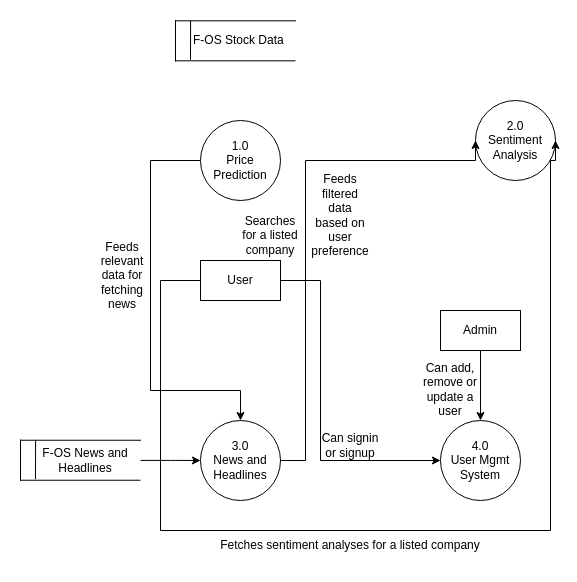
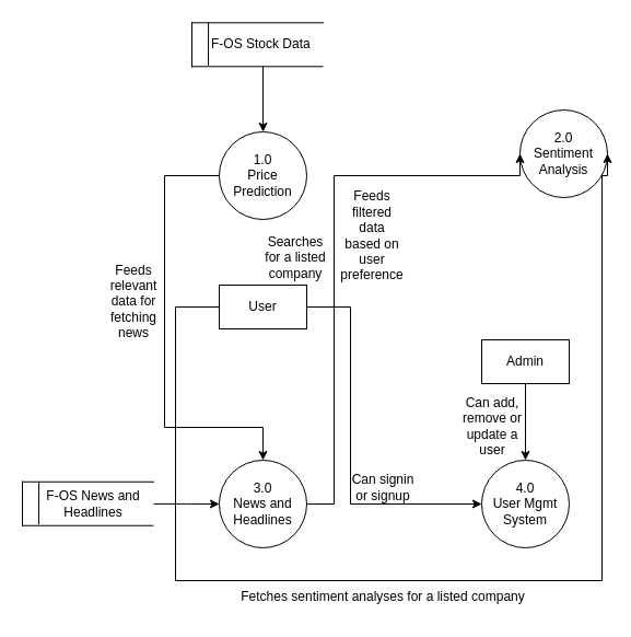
  <mxCell id="0" />
  <mxCell id="1" parent="0" />
  <mxCell id="2" style="edgeStyle=orthogonalEdgeStyle;rounded=0;orthogonalLoop=1;jettySize=auto;html=1;" parent="1" source="3" target="6" edge="1"><mxGeometry relative="1" as="geometry"><Array as="points"><mxPoint x="150" y="160" /><mxPoint x="150" y="390" /></Array></mxGeometry></mxCell>
  <mxCell id="3" value="1.0&lt;br&gt;Price Prediction" style="ellipse;whiteSpace=wrap;html=1;aspect=fixed;" parent="1" vertex="1"><mxGeometry x="200" y="120" width="80" height="80" as="geometry" /></mxCell>
  <mxCell id="4" value="2.0&lt;br&gt;Sentiment Analysis" style="ellipse;whiteSpace=wrap;html=1;aspect=fixed;" parent="1" vertex="1"><mxGeometry x="475" y="100" width="80" height="80" as="geometry" /></mxCell>
  <mxCell id="5" style="edgeStyle=orthogonalEdgeStyle;rounded=0;orthogonalLoop=1;jettySize=auto;html=1;entryX=0;entryY=0.5;entryDx=0;entryDy=0;" parent="1" target="4" edge="1"><mxGeometry relative="1" as="geometry"><mxPoint x="240.001" y="480" as="sourcePoint" /><mxPoint x="400" y="160" as="targetPoint" /><Array as="points"><mxPoint x="240" y="460" /><mxPoint x="305" y="460" /><mxPoint x="305" y="160" /></Array></mxGeometry></mxCell>
  <mxCell id="6" value="3.0&lt;br&gt;News and Headlines" style="ellipse;whiteSpace=wrap;html=1;aspect=fixed;" parent="1" vertex="1"><mxGeometry x="200" y="420" width="80" height="80" as="geometry" /></mxCell>
  <mxCell id="7" style="edgeStyle=orthogonalEdgeStyle;rounded=0;orthogonalLoop=1;jettySize=auto;html=1;entryX=1;entryY=0.5;entryDx=0;entryDy=0;" parent="1" source="9" target="4" edge="1"><mxGeometry relative="1" as="geometry"><Array as="points"><mxPoint x="160" y="280" /><mxPoint x="160" y="530" /><mxPoint x="550" y="530" /><mxPoint x="550" y="160" /></Array></mxGeometry></mxCell>
  <mxCell id="8" style="edgeStyle=orthogonalEdgeStyle;rounded=0;orthogonalLoop=1;jettySize=auto;html=1;entryX=0;entryY=0.5;entryDx=0;entryDy=0;" parent="1" source="9" target="18" edge="1"><mxGeometry relative="1" as="geometry"><Array as="points"><mxPoint x="320" y="280" /><mxPoint x="320" y="460" /></Array></mxGeometry></mxCell>
  <mxCell id="9" value="User" style="rounded=0;whiteSpace=wrap;html=1;" parent="1" vertex="1"><mxGeometry x="200" y="260" width="80" height="40" as="geometry" /></mxCell>
  <mxCell id="10" style="edgeStyle=orthogonalEdgeStyle;rounded=0;orthogonalLoop=1;jettySize=auto;html=1;" parent="1" source="11" target="18" edge="1"><mxGeometry relative="1" as="geometry" /></mxCell>
  <mxCell id="11" value="Admin" style="rounded=0;whiteSpace=wrap;html=1;" parent="1" vertex="1"><mxGeometry x="440" y="310" width="80" height="40" as="geometry" /></mxCell>
  <mxCell id="12" value="" style="shape=partialRectangle;whiteSpace=wrap;html=1;right=0;top=0;bottom=0;fillColor=none;routingCenterX=-0.5;" parent="1" vertex="1"><mxGeometry x="175" y="20.32" width="120" height="40" as="geometry" /></mxCell>
  <mxCell id="13" value="" style="shape=partialRectangle;whiteSpace=wrap;html=1;bottom=0;right=0;fillColor=none;" parent="1" vertex="1"><mxGeometry x="175" y="20.32" width="120" height="40" as="geometry" /></mxCell>
  <mxCell id="14" value="" style="endArrow=none;html=1;rounded=0;exitX=0;exitY=1;exitDx=0;exitDy=0;entryX=1;entryY=1;entryDx=0;entryDy=0;" parent="1" source="13" target="13" edge="1"><mxGeometry width="50" height="50" relative="1" as="geometry"><mxPoint x="455" y="10.32" as="sourcePoint" /><mxPoint x="505" y="-39.68" as="targetPoint" /></mxGeometry></mxCell>
  <mxCell id="15" value="" style="endArrow=none;html=1;rounded=0;exitX=0.126;exitY=0.042;exitDx=0;exitDy=0;exitPerimeter=0;" parent="1" edge="1"><mxGeometry width="50" height="50" relative="1" as="geometry"><mxPoint x="190.12" y="20" as="sourcePoint" /><mxPoint x="190" y="59.32" as="targetPoint" /></mxGeometry></mxCell>
+ <mxCell id="16" style="edgeStyle=orthogonalEdgeStyle;rounded=0;orthogonalLoop=1;jettySize=auto;html=1;" parent="1" source="17" target="3" edge="1"><mxGeometry relative="1" as="geometry" /></mxCell>
  <mxCell id="17" value="F-OS Stock Data&amp;nbsp;" style="text;html=1;strokeColor=none;fillColor=none;align=center;verticalAlign=middle;whiteSpace=wrap;rounded=0;" parent="1" vertex="1"><mxGeometry x="185" y="20.32" width="110" height="40" as="geometry" /></mxCell>
  <mxCell id="18" value="4.0&lt;br&gt;User Mgmt System" style="ellipse;whiteSpace=wrap;html=1;aspect=fixed;" parent="1" vertex="1"><mxGeometry x="440" y="420" width="80" height="80" as="geometry" /></mxCell>
  <mxCell id="19" value="Searches for a listed company" style="text;html=1;strokeColor=none;fillColor=none;align=center;verticalAlign=middle;whiteSpace=wrap;rounded=0;" parent="1" vertex="1"><mxGeometry x="240" y="220" width="60" height="30" as="geometry" /></mxCell>
  <mxCell id="20" value="" style="shape=partialRectangle;whiteSpace=wrap;html=1;right=0;top=0;bottom=0;fillColor=none;routingCenterX=-0.5;" parent="1" vertex="1"><mxGeometry x="20" y="439.74" width="120" height="40" as="geometry" /></mxCell>
  <mxCell id="21" value="" style="shape=partialRectangle;whiteSpace=wrap;html=1;bottom=0;right=0;fillColor=none;" parent="1" vertex="1"><mxGeometry x="20" y="439.74" width="120" height="40" as="geometry" /></mxCell>
  <mxCell id="22" value="" style="endArrow=none;html=1;rounded=0;exitX=0;exitY=1;exitDx=0;exitDy=0;entryX=1;entryY=1;entryDx=0;entryDy=0;" parent="1" source="21" target="21" edge="1"><mxGeometry width="50" height="50" relative="1" as="geometry"><mxPoint x="300" y="429.74" as="sourcePoint" /><mxPoint x="350" y="379.74" as="targetPoint" /></mxGeometry></mxCell>
  <mxCell id="23" value="" style="endArrow=none;html=1;rounded=0;exitX=0.126;exitY=0.042;exitDx=0;exitDy=0;exitPerimeter=0;" parent="1" edge="1"><mxGeometry width="50" height="50" relative="1" as="geometry"><mxPoint x="35.12" y="439.42" as="sourcePoint" /><mxPoint x="35" y="478.74" as="targetPoint" /></mxGeometry></mxCell>
  <mxCell id="24" style="edgeStyle=orthogonalEdgeStyle;rounded=0;orthogonalLoop=1;jettySize=auto;html=1;entryX=0;entryY=0.5;entryDx=0;entryDy=0;" parent="1" source="25" target="6" edge="1"><mxGeometry relative="1" as="geometry" /></mxCell>
  <mxCell id="25" value="F-OS News and Headlines" style="text;html=1;strokeColor=none;fillColor=none;align=center;verticalAlign=middle;whiteSpace=wrap;rounded=0;" parent="1" vertex="1"><mxGeometry x="30" y="439.74" width="110" height="40.26" as="geometry" /></mxCell>
  <mxCell id="26" value="Feeds relevant data for fetching news" style="text;html=1;strokeColor=none;fillColor=none;align=center;verticalAlign=middle;whiteSpace=wrap;rounded=0;" parent="1" vertex="1"><mxGeometry x="92" y="260" width="60" height="30" as="geometry" /></mxCell>
  <mxCell id="27" value="Feeds filtered data based on user preference" style="text;html=1;strokeColor=none;fillColor=none;align=center;verticalAlign=middle;whiteSpace=wrap;rounded=0;" parent="1" vertex="1"><mxGeometry x="310" y="200" width="60" height="30" as="geometry" /></mxCell>
  <mxCell id="28" value="Can add,&lt;br&gt;remove or update a user" style="text;html=1;strokeColor=none;fillColor=none;align=center;verticalAlign=middle;whiteSpace=wrap;rounded=0;" parent="1" vertex="1"><mxGeometry x="420" y="374" width="60" height="30" as="geometry" /></mxCell>
  <mxCell id="29" value="Can signin or signup" style="text;html=1;strokeColor=none;fillColor=none;align=center;verticalAlign=middle;whiteSpace=wrap;rounded=0;" parent="1" vertex="1"><mxGeometry x="320" y="430" width="60" height="30" as="geometry" /></mxCell>
  <mxCell id="30" value="Fetches sentiment analyses for a listed company" style="text;html=1;strokeColor=none;fillColor=none;align=center;verticalAlign=middle;whiteSpace=wrap;rounded=0;" parent="1" vertex="1"><mxGeometry x="210" y="530" width="280" height="30" as="geometry" /></mxCell>
